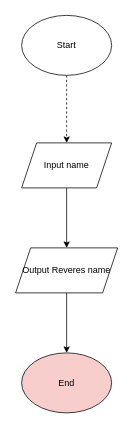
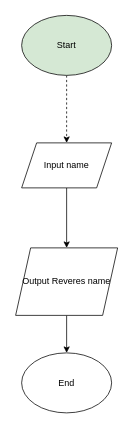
  <mxCell id="0" />
  <mxCell id="1" parent="0" />
  <mxCell id="2" value="" style="edgeStyle=orthogonalEdgeStyle;rounded=0;orthogonalLoop=1;jettySize=auto;html=1;dashed=1;" edge="1" parent="1" source="3" target="5"><mxGeometry relative="1" as="geometry" /></mxCell>
- <mxCell id="3" value="Start" style="ellipse;whiteSpace=wrap;html=1;" vertex="1" parent="1"><mxGeometry x="28" y="20" width="120" height="80" as="geometry" /></mxCell>
+ <mxCell id="3" value="Start" style="ellipse;whiteSpace=wrap;html=1;fillColor=#d5e8d4;" vertex="1" parent="1"><mxGeometry x="28" y="20" width="120" height="80" as="geometry" /></mxCell>
  <mxCell id="4" value="" style="edgeStyle=orthogonalEdgeStyle;rounded=0;orthogonalLoop=1;jettySize=auto;html=1;" edge="1" parent="1" source="5" target="7"><mxGeometry relative="1" as="geometry" /></mxCell>
  <mxCell id="5" value="Input name" style="shape=parallelogram;perimeter=parallelogramPerimeter;whiteSpace=wrap;html=1;fixedSize=1;" vertex="1" parent="1"><mxGeometry x="28" y="190" width="120" height="60" as="geometry" /></mxCell>
  <mxCell id="6" value="" style="edgeStyle=orthogonalEdgeStyle;rounded=0;orthogonalLoop=1;jettySize=auto;html=1;" edge="1" parent="1" source="7" target="8"><mxGeometry relative="1" as="geometry" /></mxCell>
- <mxCell id="7" value="Output Reveres name" style="shape=parallelogram;perimeter=parallelogramPerimeter;whiteSpace=wrap;html=1;fixedSize=1;" vertex="1" parent="1"><mxGeometry x="20" y="330" width="136" height="60" as="geometry" /></mxCell>
- <mxCell id="8" value="End" style="ellipse;whiteSpace=wrap;html=1;fillColor=#f8cecc;" vertex="1" parent="1"><mxGeometry x="28" y="470" width="120" height="80" as="geometry" /></mxCell>
+ <mxCell id="7" value="Output Reveres name" style="shape=parallelogram;perimeter=parallelogramPerimeter;whiteSpace=wrap;html=1;fixedSize=1;" vertex="1" parent="1"><mxGeometry x="20" y="330" width="136" height="90" as="geometry" /></mxCell>
+ <mxCell id="8" value="End" style="ellipse;whiteSpace=wrap;html=1;" vertex="1" parent="1"><mxGeometry x="28" y="470" width="120" height="80" as="geometry" /></mxCell>
